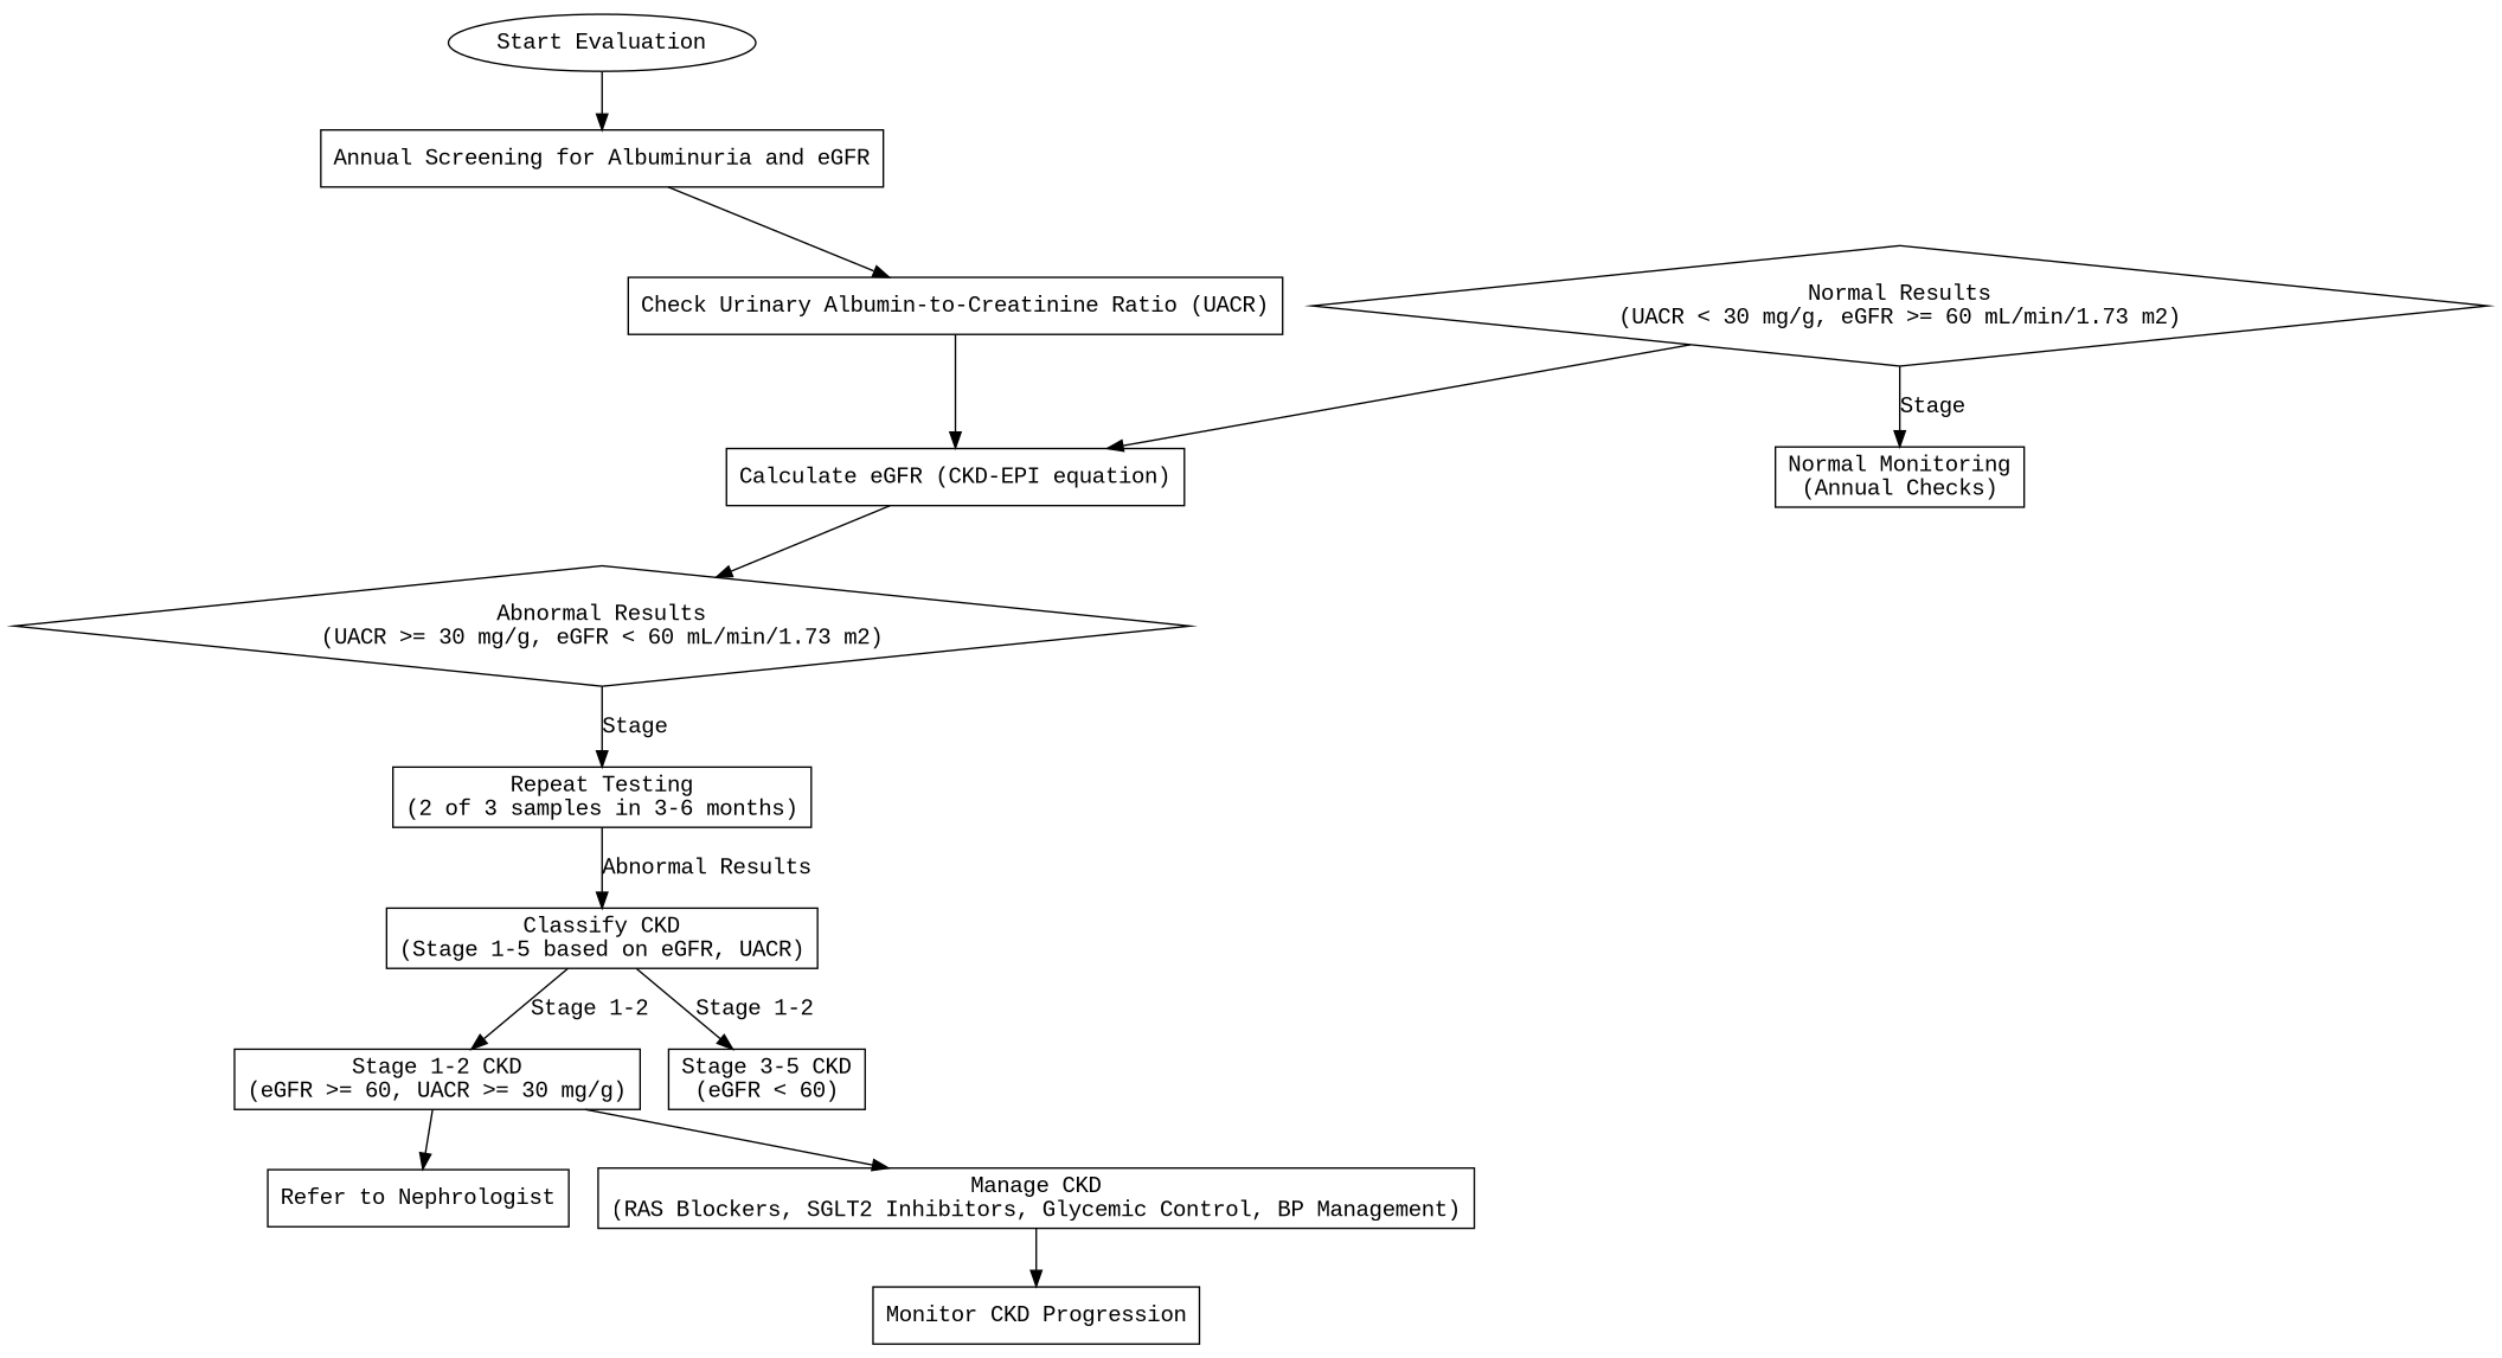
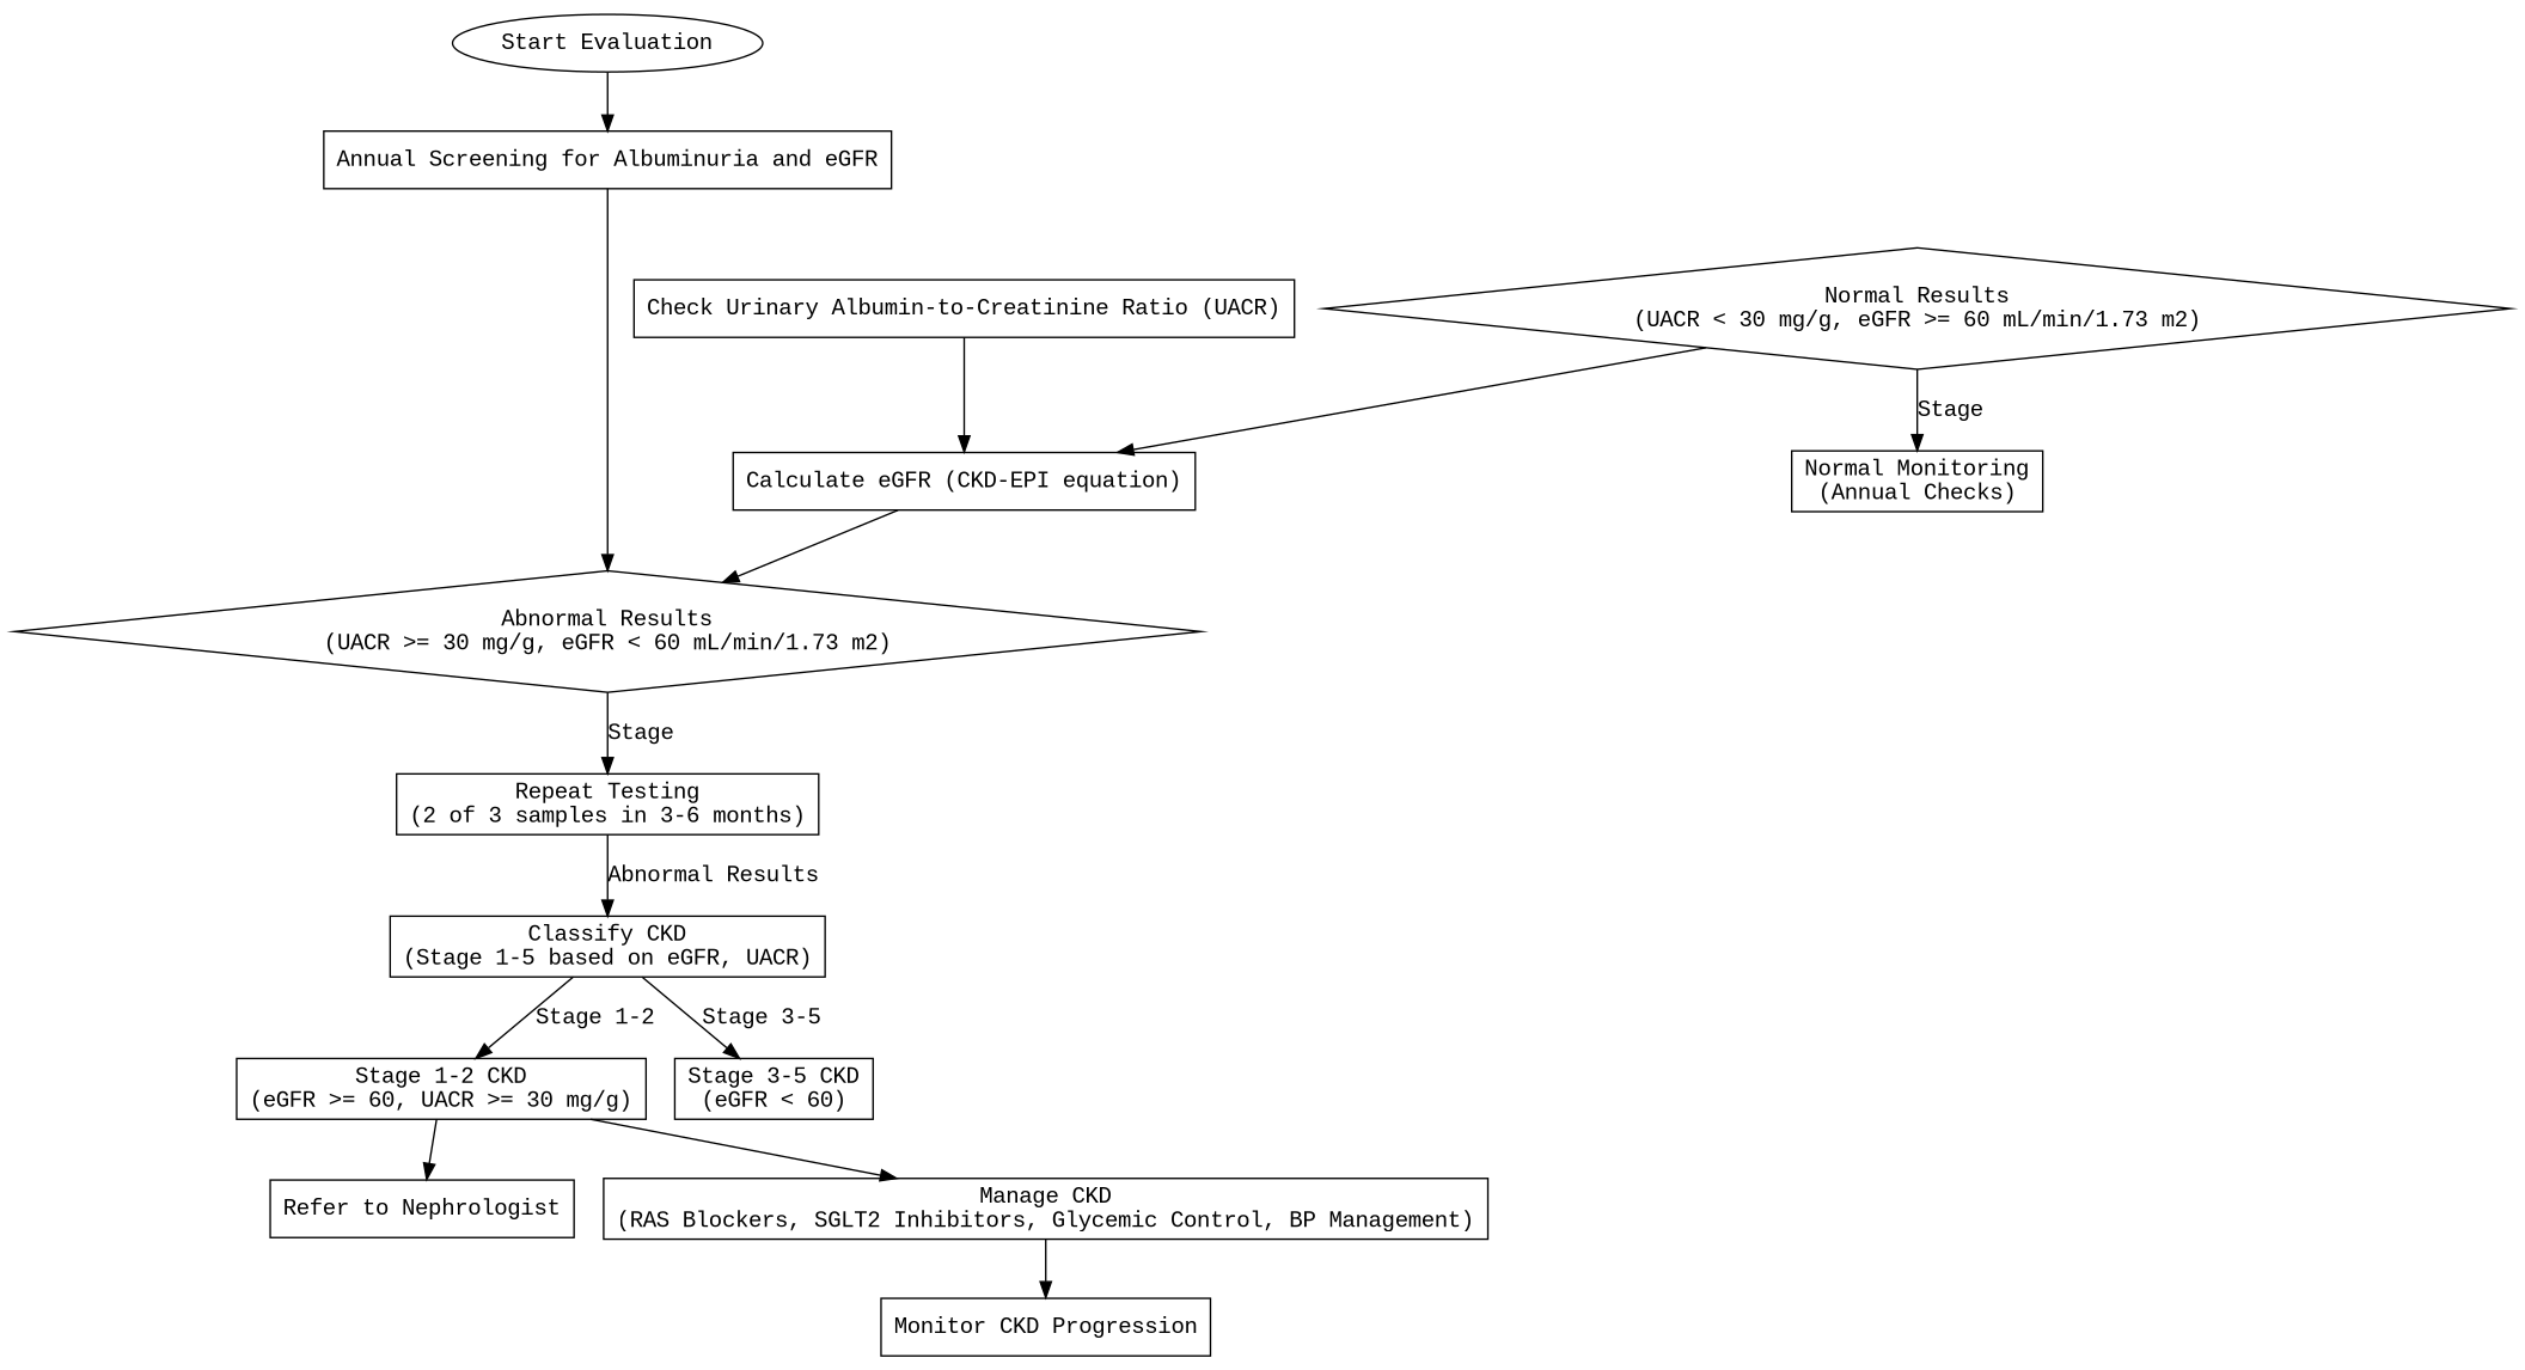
  digraph {
    fontname="Liberation Mono"
    node [fontname="Liberation Mono" shape=box]
    edge [fontname="Liberation Mono"]
    n1 [label="Start Evaluation" shape=ellipse]
    n2 [label="Annual Screening for Albuminuria and eGFR"]
    n3 [label="Check Urinary Albumin-to-Creatinine Ratio (UACR)"]
    n4 [label="Calculate eGFR (CKD-EPI equation)"]
    n5 [label="Abnormal Results\n(UACR >= 30 mg/g, eGFR < 60 mL/min/1.73 m2)" shape=diamond]
    n6 [label="Normal Results\n(UACR < 30 mg/g, eGFR >= 60 mL/min/1.73 m2)" shape=diamond]
    n7 [label="Normal Monitoring\n(Annual Checks)"]
    n8 [label="Repeat Testing\n(2 of 3 samples in 3-6 months)"]
    n9 [label="Classify CKD\n(Stage 1-5 based on eGFR, UACR)"]
    n10 [label="Stage 1-2 CKD\n(eGFR >= 60, UACR >= 30 mg/g)"]
    n11 [label="Stage 3-5 CKD\n(eGFR < 60)"]
    n12 [label="Refer to Nephrologist"]
    n13 [label="Manage CKD\n(RAS Blockers, SGLT2 Inhibitors, Glycemic Control, BP Management)"]
    n14 [label="Monitor CKD Progression"]
    n1 -> n2
-   n2 -> n3
+   n2 -> n5
    n3 -> n4
    n4 -> n5
    n5 -> n8 [label=Stage]
    n6 -> n4
    n6 -> n7 [label=Stage]
    n8 -> n9 [label="Abnormal Results"]
    n9 -> n10 [label="Stage 1-2"]
-   n9 -> n11 [label="Stage 1-2"]
+   n9 -> n11 [label="Stage 3-5"]
    n10 -> n12
    n10 -> n13
    n13 -> n14
  }
